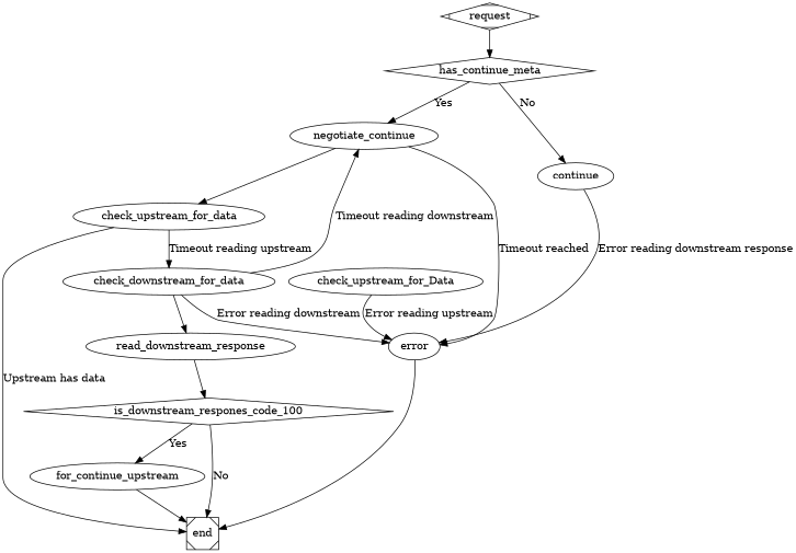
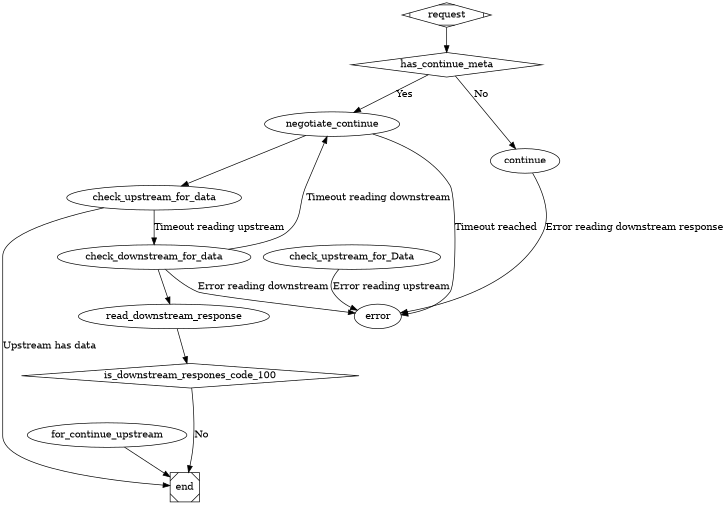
  digraph {
    request [shape=Mdiamond]
    has_continue_meta [shape=diamond]
    continue
    negotiate_continue
    error
    check_upstream_for_data
    is_downstream_respones_code_100 [shape=diamond]
    end [shape=Msquare]
    n9 [label=for_continue_upstream]
    check_downstream_for_data
    read_downstream_response
    check_upstream_for_Data
    request -> has_continue_meta
    has_continue_meta -> continue [label=No]
    has_continue_meta -> negotiate_continue [label=Yes]
    continue -> error [label="Error reading downstream response"]
    negotiate_continue -> error [label="Timeout reached"]
    negotiate_continue -> check_upstream_for_data
-   error -> end
    check_upstream_for_data -> end [label="Upstream has data"]
    check_upstream_for_data -> check_downstream_for_data [label="Timeout reading upstream"]
    is_downstream_respones_code_100 -> end [label=No]
-   is_downstream_respones_code_100 -> n9 [label=Yes]
    n9 -> end
    check_downstream_for_data -> negotiate_continue [label="Timeout reading downstream"]
    check_downstream_for_data -> error [label="Error reading downstream"]
    check_downstream_for_data -> read_downstream_response
    read_downstream_response -> is_downstream_respones_code_100
    check_upstream_for_Data -> error [label="Error reading upstream"]
  }
